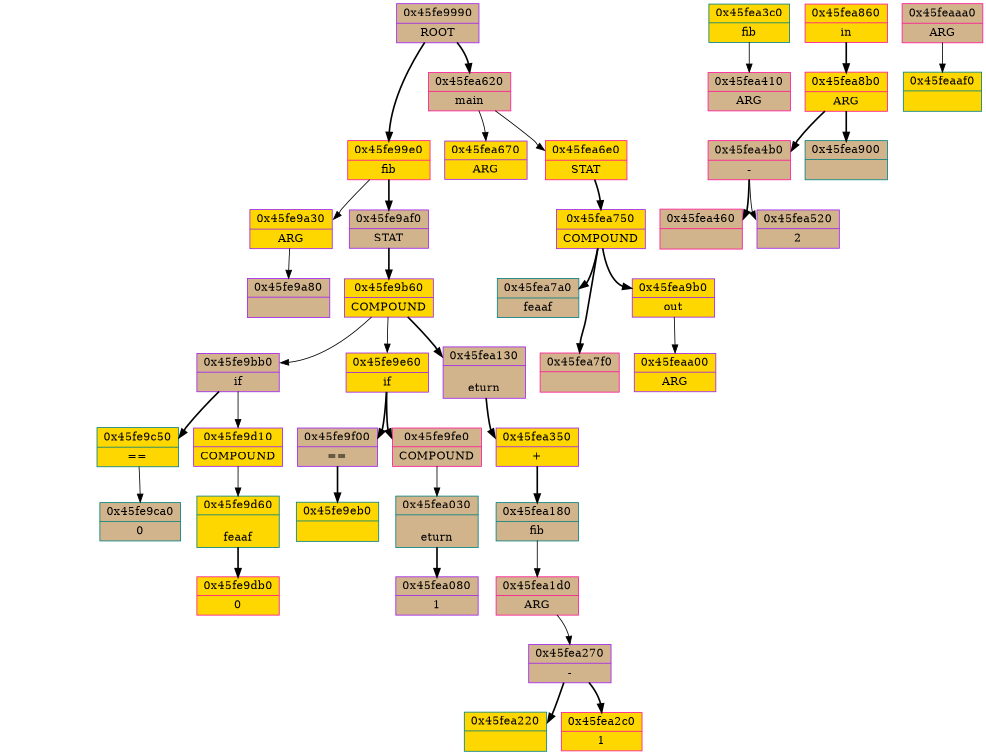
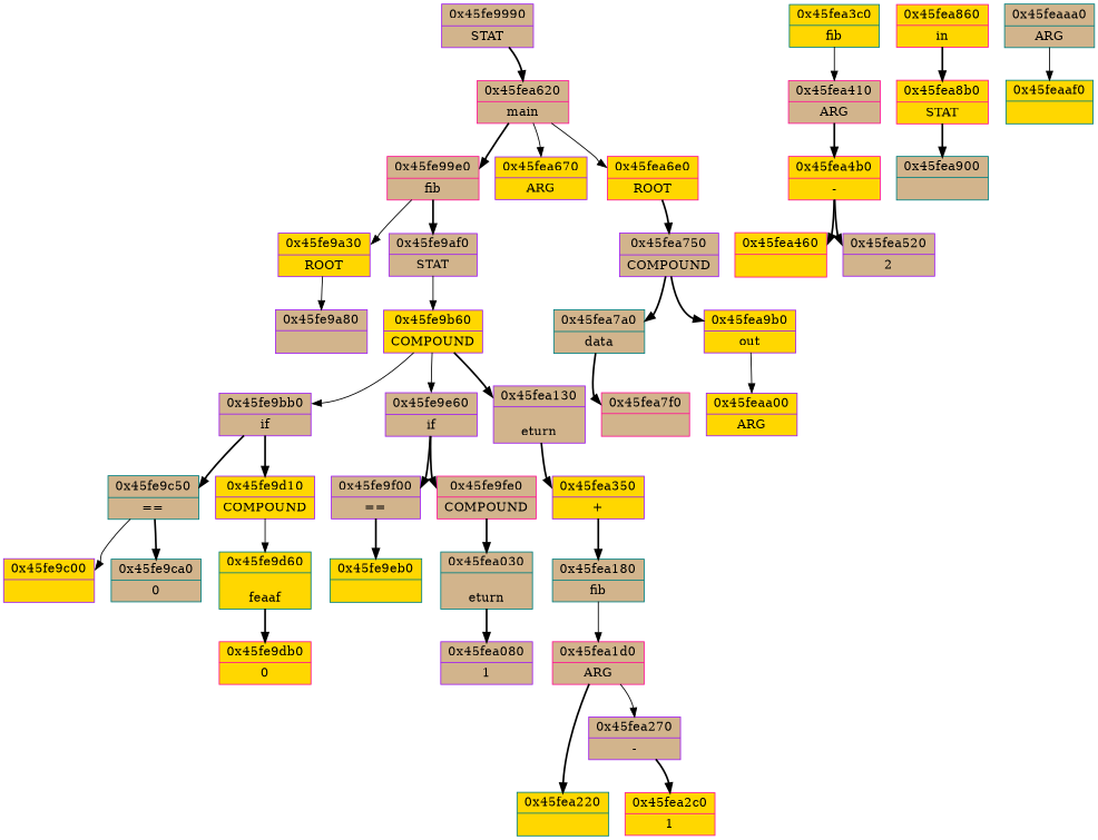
  digraph {
    node [color=purple fillcolor=tan shape=record style=filled]
    edge [headport=f0 style=bold]
-   n1 [label="{<f0> 0x45fe9990 |{\ROOT}}"]
-   n2 [color=deeppink fillcolor=gold label="{<f0> 0x45fe99e0 |{\fib}}"]
+   n1 [label="{<f0> 0x45fe9990 |{\STAT}}"]
+   n2 [color=deeppink label="{<f0> 0x45fe99e0 |{\fib}}"]
    n3 [color=deeppink label="{<f0> 0x45fea620 |{\main}}"]
-   n4 [fillcolor=gold label="{<f0> 0x45fe9a30 |{\ARG}}"]
+   n4 [fillcolor=gold label="{<f0> 0x45fe9a30 |{\ROOT}}"]
    n5 [label="{<f0> 0x45fe9af0 |{\STAT}}"]
    n6 [fillcolor=gold label="{<f0> 0x45fea670 |{\ARG}}"]
-   n7 [color=deeppink fillcolor=gold label="{<f0> 0x45fea6e0 |{\STAT}}"]
+   n7 [color=deeppink fillcolor=gold label="{<f0> 0x45fea6e0 |{\ROOT}}"]
    n8 [label="{<f0> 0x45fe9a80 |{\n}}"]
    n9 [fillcolor=gold label="{<f0> 0x45fe9b60 |{\COMPOUND}}"]
-   n10 [fillcolor=gold label="{<f0> 0x45fea750 |{\COMPOUND}}"]
+   n10 [label="{<f0> 0x45fea750 |{\COMPOUND}}"]
    n11 [label="{<f0> 0x45fe9bb0 |{\if}}"]
-   n12 [fillcolor=gold label="{<f0> 0x45fe9e60 |{\if}}"]
+   n12 [label="{<f0> 0x45fe9e60 |{\if}}"]
    n13 [label="{<f0> 0x45fea130 |{\return}}"]
-   n14 [color=teal fillcolor=gold label="{<f0> 0x45fe9c50 |{\==}}"]
+   n14 [color=teal label="{<f0> 0x45fe9c50 |{\==}}"]
    n15 [fillcolor=gold label="{<f0> 0x45fe9d10 |{\COMPOUND}}"]
    n16 [label="{<f0> 0x45fe9f00 |{\==}}"]
    n17 [color=deeppink label="{<f0> 0x45fe9fe0 |{\COMPOUND}}"]
    n18 [fillcolor=gold label="{<f0> 0x45fea350 |{\+}}"]
+   n19 [fillcolor=gold label="{<f0> 0x45fe9c00 |{\n}}"]
    n20 [color=teal label="{<f0> 0x45fe9ca0 |{\0}}"]
    n21 [color=teal fillcolor=gold label="{<f0> 0x45fe9d60 |{\rfeaaf}}"]
    n22 [color=teal fillcolor=gold label="{<f0> 0x45fe9eb0 |{\n}}"]
    n23 [color=teal label="{<f0> 0x45fea030 |{\return}}"]
    n24 [color=teal label="{<f0> 0x45fea180 |{\fib}}"]
    n25 [color=deeppink fillcolor=gold label="{<f0> 0x45fe9db0 |{\0}}"]
    n26 [label="{<f0> 0x45fea080 |{\1}}"]
    n27 [color=deeppink label="{<f0> 0x45fea1d0 |{\ARG}}"]
    n28 [color=teal fillcolor=gold label="{<f0> 0x45fea3c0 |{\fib}}"]
    n29 [color=deeppink label="{<f0> 0x45fea410 |{\ARG}}"]
    n30 [label="{<f0> 0x45fea270 |{\-}}"]
-   n31 [color=deeppink label="{<f0> 0x45fea4b0 |{\-}}"]
+   n31 [color=deeppink fillcolor=gold label="{<f0> 0x45fea4b0 |{\-}}"]
    n32 [color=teal fillcolor=gold label="{<f0> 0x45fea220 |{\n}}"]
    n33 [color=deeppink fillcolor=gold label="{<f0> 0x45fea2c0 |{\1}}"]
-   n34 [color=deeppink label="{<f0> 0x45fea460 |{\n}}"]
+   n34 [color=deeppink fillcolor=gold label="{<f0> 0x45fea460 |{\n}}"]
    n35 [label="{<f0> 0x45fea520 |{\2}}"]
-   n36 [color=teal label="{<f0> 0x45fea7a0 |{\feaaf}}"]
+   n36 [color=teal label="{<f0> 0x45fea7a0 |{\data}}"]
    n37 [fillcolor=gold label="{<f0> 0x45fea9b0 |{\out}}"]
    n38 [color=deeppink label="{<f0> 0x45fea7f0 |{\n}}"]
    n39 [color=deeppink fillcolor=gold label="{<f0> 0x45fea860 |{\in}}"]
-   n40 [color=deeppink fillcolor=gold label="{<f0> 0x45fea8b0 |{\ARG}}"]
+   n40 [color=deeppink fillcolor=gold label="{<f0> 0x45fea8b0 |{\STAT}}"]
    n41 [fillcolor=gold label="{<f0> 0x45feaa00 |{\ARG}}"]
    n42 [color=teal label="{<f0> 0x45fea900 |{\n}}"]
-   n43 [color=deeppink label="{<f0> 0x45feaaa0 |{\ARG}}"]
+   n43 [color=teal label="{<f0> 0x45feaaa0 |{\ARG}}"]
    n44 [color=teal fillcolor=gold label="{<f0> 0x45feaaf0 |{\n}}"]
-   n1 -> n2
+   n3 -> n2
    n1 -> n3
    n2 -> n4 [style=solid]
    n2 -> n5
    n3 -> n6 [style=solid]
    n3 -> n7 [style=solid]
    n4 -> n8 [style=solid]
-   n5 -> n9
+   n5 -> n9 [style=solid]
    n7 -> n10
    n9 -> n11 [style=solid]
    n9 -> n12 [style=solid]
    n9 -> n13
    n10 -> n36
    n10 -> n37
    n11 -> n14
-   n11 -> n15 [style=solid]
+   n11 -> n15
    n12 -> n16
    n12 -> n17
    n13 -> n18
-   n14 -> n20 [style=solid]
+   n14 -> n19 [style=solid]
+   n14 -> n20
    n15 -> n21 [style=solid]
    n16 -> n22
-   n17 -> n23 [style=solid]
+   n17 -> n23
    n18 -> n24
    n21 -> n25
    n23 -> n26
    n24 -> n27 [style=solid]
    n27 -> n30 [style=solid]
    n28 -> n29 [style=solid]
-   n40 -> n31
-   n30 -> n32
+   n29 -> n31
+   n27 -> n32
    n30 -> n33
    n31 -> n34
-   n31 -> n35 [style=solid]
-   n10 -> n38
+   n31 -> n35
+   n36 -> n38
    n37 -> n41 [style=solid]
    n39 -> n40
    n40 -> n42
    n43 -> n44 [style=solid]
  }
